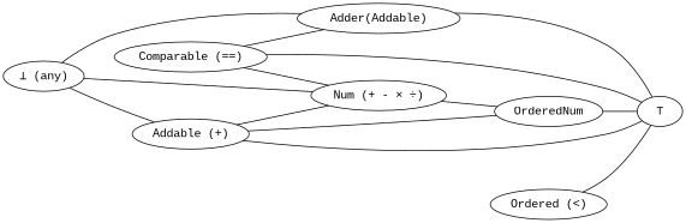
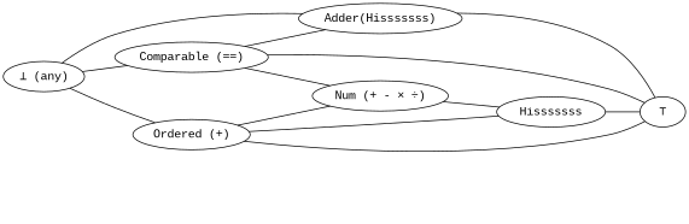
  graph {
    fontname="Liberation Mono"
    rankdir=LR
    node [fontname="Liberation Mono"]
    edge [fontname="Liberation Mono"]
    n1 [label="⊥ (any)"]
    n2 [label="Comparable (==)"]
-   n3 [label="Addable (+)"]
-   n4 [label="Adder(Addable)"]
+   n3 [label="Ordered (+)"]
+   n4 [label="Adder(Hisssssss)"]
    n5 [label="Num (+ - × ÷)"]
    n6 [label="⊤"]
-   OrderedNum
-   n8 [label="Ordered (<)"]
-   n1 -- n5
+   OrderedNum [label=Hisssssss]
+   n1 -- n2
    n1 -- n3
    n1 -- n4
    n2 -- n4
    n2 -- n5
    n2 -- n6
    n3 -- n5
    n3 -- n6
    n3 -- OrderedNum
    n4 -- n6
    n5 -- OrderedNum
    OrderedNum -- n6
-   n8 -- n6
  }
